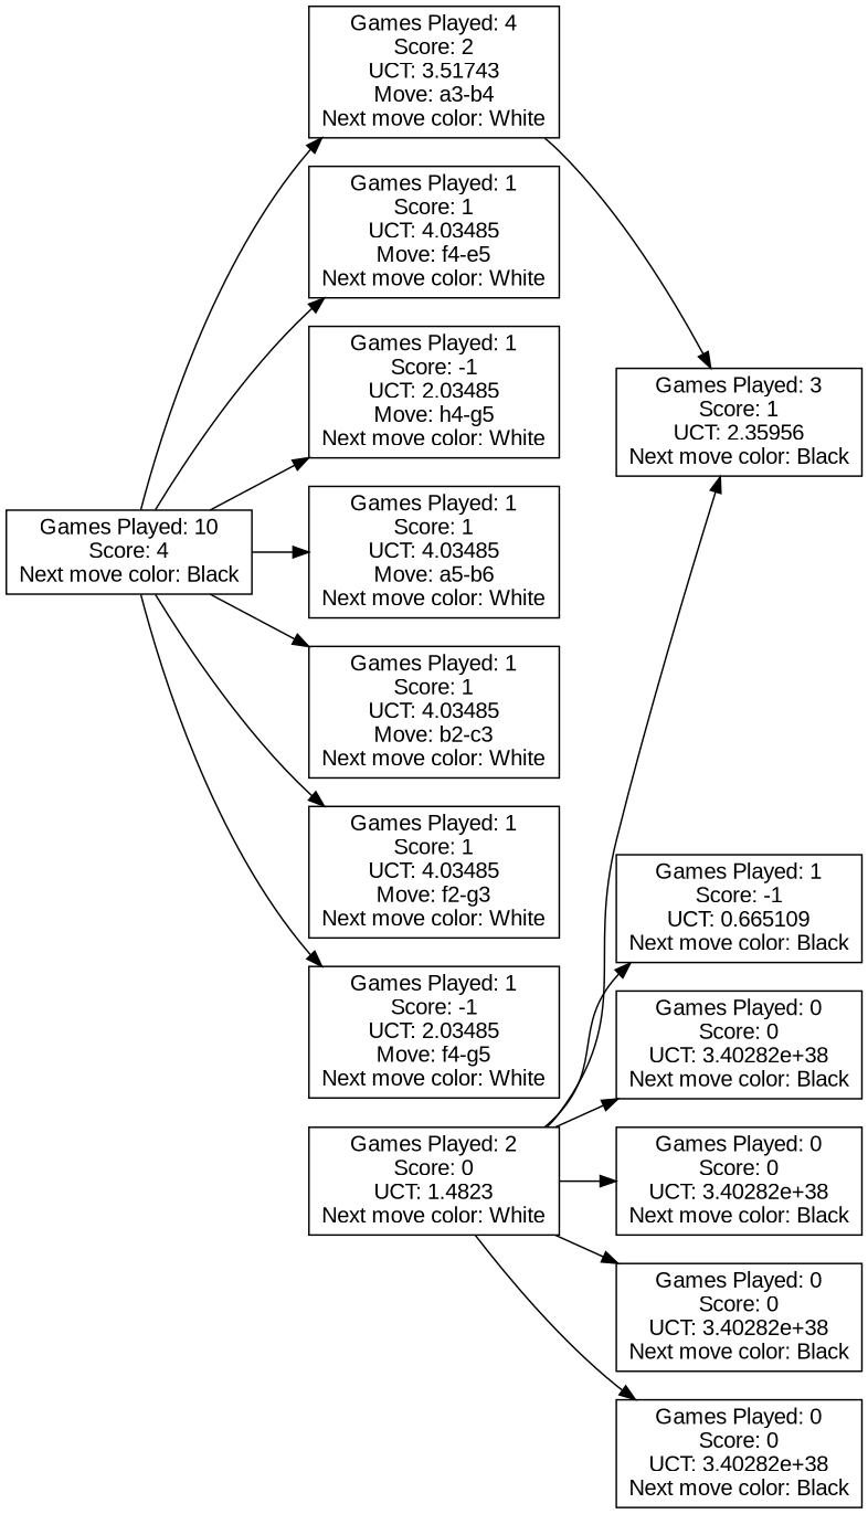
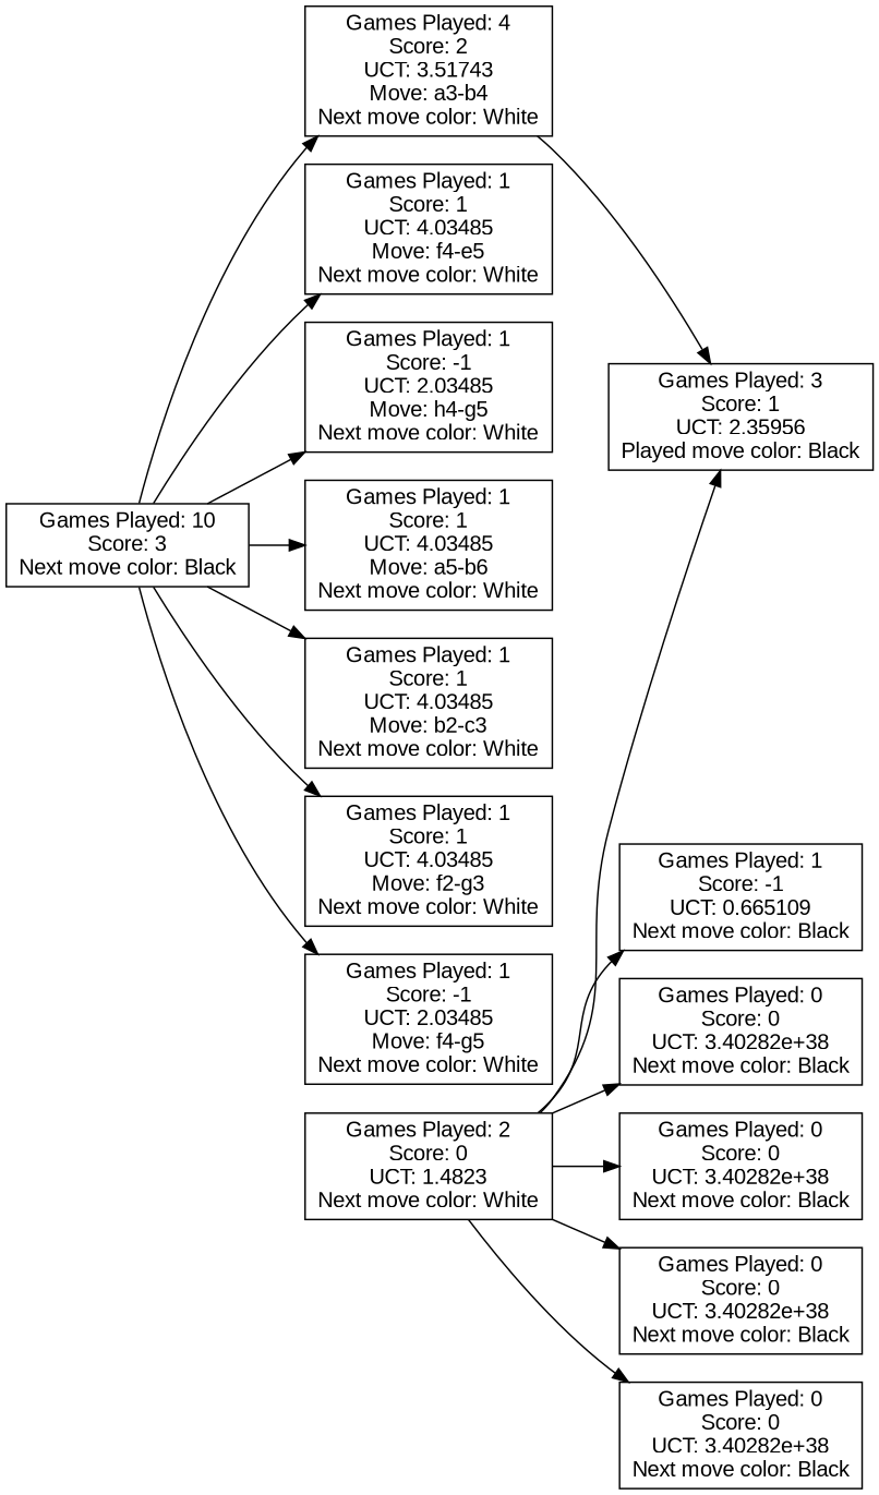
  digraph {
    rankdir=LR
    node [fontname=Arial shape=box]
-   n1 [label="Games Played: 10\nScore: 4\nNext move color: Black"]
+   n1 [label="Games Played: 10\nScore: 3\nNext move color: Black"]
    n2 [label="Games Played: 4\nScore: 2\nUCT: 3.51743\nMove: a3-b4\nNext move color: White"]
    n3 [label="Games Played: 1\nScore: 1\nUCT: 4.03485\nMove: f4-e5\nNext move color: White"]
    n4 [label="Games Played: 1\nScore: -1\nUCT: 2.03485\nMove: h4-g5\nNext move color: White"]
    n5 [label="Games Played: 1\nScore: 1\nUCT: 4.03485\nMove: a5-b6\nNext move color: White"]
    n6 [label="Games Played: 1\nScore: 1\nUCT: 4.03485\nMove: b2-c3\nNext move color: White"]
    n7 [label="Games Played: 1\nScore: 1\nUCT: 4.03485\nMove: f2-g3\nNext move color: White"]
    n8 [label="Games Played: 1\nScore: -1\nUCT: 2.03485\nMove: f4-g5\nNext move color: White"]
-   n9 [label="Games Played: 3\nScore: 1\nUCT: 2.35956\nNext move color: Black"]
+   n9 [label="Games Played: 3\nScore: 1\nUCT: 2.35956\nPlayed move color: Black"]
    n10 [label="Games Played: 2\nScore: 0\nUCT: 1.4823\nNext move color: White"]
    n11 [label="Games Played: 1\nScore: -1\nUCT: 0.665109\nNext move color: Black"]
    n12 [label="Games Played: 0\nScore: 0\nUCT: 3.40282e+38\nNext move color: Black"]
    n13 [label="Games Played: 0\nScore: 0\nUCT: 3.40282e+38\nNext move color: Black"]
    n14 [label="Games Played: 0\nScore: 0\nUCT: 3.40282e+38\nNext move color: Black"]
    n15 [label="Games Played: 0\nScore: 0\nUCT: 3.40282e+38\nNext move color: Black"]
    n1 -> n2
    n1 -> n3
    n1 -> n4
    n1 -> n5
    n1 -> n6
    n1 -> n7
    n1 -> n8
    n2 -> n9
    n10 -> n9
    n10 -> n11
    n10 -> n12
    n10 -> n13
    n10 -> n14
    n10 -> n15
  }
